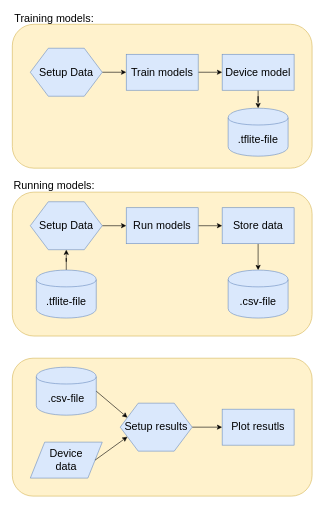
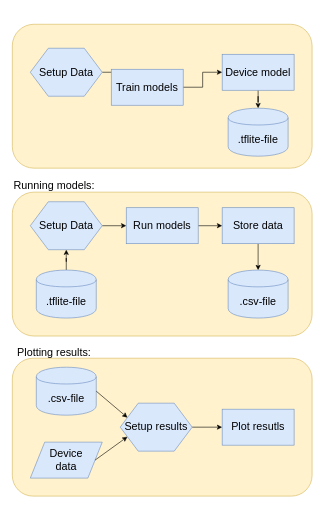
  <mxCell id="0" />
  <mxCell id="1" parent="0" />
  <mxCell id="2" value="" style="rounded=1;whiteSpace=wrap;html=1;fillColor=#fff2cc;strokeColor=#d6b656;" vertex="1" parent="1"><mxGeometry x="20" y="320" width="500" height="240" as="geometry" /></mxCell>
  <mxCell id="3" value="" style="rounded=1;whiteSpace=wrap;html=1;fillColor=#fff2cc;strokeColor=#d6b656;" vertex="1" parent="1"><mxGeometry x="20" y="597" width="500" height="230" as="geometry" /></mxCell>
  <mxCell id="4" value="" style="rounded=1;whiteSpace=wrap;html=1;fillColor=#fff2cc;strokeColor=#d6b656;" vertex="1" parent="1"><mxGeometry x="20" y="40" width="500" height="240" as="geometry" /></mxCell>
  <mxCell id="5" value="" style="edgeStyle=orthogonalEdgeStyle;rounded=0;orthogonalLoop=1;jettySize=auto;html=1;" edge="1" parent="1" source="6" target="14"><mxGeometry relative="1" as="geometry" /></mxCell>
  <mxCell id="6" value="&lt;font style=&quot;font-size: 18px&quot;&gt;Setup Data&lt;/font&gt;" style="shape=hexagon;perimeter=hexagonPerimeter2;whiteSpace=wrap;html=1;fillColor=#dae8fc;strokeColor=#6c8ebf;" vertex="1" parent="1"><mxGeometry x="50" y="80" width="120" height="80" as="geometry" /></mxCell>
  <mxCell id="7" value="" style="edgeStyle=orthogonalEdgeStyle;rounded=0;orthogonalLoop=1;jettySize=auto;html=1;" edge="1" parent="1" source="8" target="23"><mxGeometry relative="1" as="geometry" /></mxCell>
  <mxCell id="8" value="&lt;span style=&quot;font-size: 18px&quot;&gt;Store data&lt;/span&gt;" style="rounded=0;whiteSpace=wrap;html=1;fillColor=#dae8fc;strokeColor=#6c8ebf;" vertex="1" parent="1"><mxGeometry x="370" y="346" width="120" height="60" as="geometry" /></mxCell>
  <mxCell id="9" value="" style="edgeStyle=orthogonalEdgeStyle;rounded=0;orthogonalLoop=1;jettySize=auto;html=1;" edge="1" parent="1" source="10" target="8"><mxGeometry relative="1" as="geometry" /></mxCell>
  <mxCell id="10" value="&lt;span style=&quot;font-size: 18px&quot;&gt;Run models&lt;/span&gt;" style="rounded=0;whiteSpace=wrap;html=1;fillColor=#dae8fc;strokeColor=#6c8ebf;" vertex="1" parent="1"><mxGeometry x="210" y="346" width="120" height="60" as="geometry" /></mxCell>
  <mxCell id="11" value="" style="edgeStyle=orthogonalEdgeStyle;rounded=0;orthogonalLoop=1;jettySize=auto;html=1;" edge="1" parent="1" source="12" target="17"><mxGeometry relative="1" as="geometry" /></mxCell>
  <mxCell id="12" value="&lt;span style=&quot;font-size: 18px&quot;&gt;Device model&lt;/span&gt;" style="rounded=0;whiteSpace=wrap;html=1;fillColor=#dae8fc;strokeColor=#6c8ebf;" vertex="1" parent="1"><mxGeometry x="370" y="90" width="120" height="60" as="geometry" /></mxCell>
  <mxCell id="13" value="" style="edgeStyle=orthogonalEdgeStyle;rounded=0;orthogonalLoop=1;jettySize=auto;html=1;" edge="1" parent="1" source="14" target="12"><mxGeometry relative="1" as="geometry" /></mxCell>
- <mxCell id="14" value="&lt;span style=&quot;font-size: 18px&quot;&gt;Train models&lt;/span&gt;" style="rounded=0;whiteSpace=wrap;html=1;fillColor=#dae8fc;strokeColor=#6c8ebf;" vertex="1" parent="1"><mxGeometry x="210" y="90" width="120" height="60" as="geometry" /></mxCell>
+ <mxCell id="14" value="&lt;span style=&quot;font-size: 18px&quot;&gt;Train models&lt;/span&gt;" style="rounded=0;whiteSpace=wrap;html=1;fillColor=#dae8fc;strokeColor=#6c8ebf;" vertex="1" parent="1"><mxGeometry x="185" y="115" width="120" height="60" as="geometry" /></mxCell>
  <mxCell id="15" value="" style="edgeStyle=orthogonalEdgeStyle;rounded=0;orthogonalLoop=1;jettySize=auto;html=1;" edge="1" parent="1" source="16" target="10"><mxGeometry relative="1" as="geometry" /></mxCell>
  <mxCell id="16" value="&lt;span style=&quot;font-size: 18px&quot;&gt;Setup Data&lt;/span&gt;" style="shape=hexagon;perimeter=hexagonPerimeter2;whiteSpace=wrap;html=1;fillColor=#dae8fc;strokeColor=#6c8ebf;" vertex="1" parent="1"><mxGeometry x="50" y="336" width="120" height="80" as="geometry" /></mxCell>
  <mxCell id="17" value="&lt;span style=&quot;font-size: 18px&quot;&gt;.tflite-file&lt;/span&gt;" style="shape=cylinder;whiteSpace=wrap;html=1;boundedLbl=1;backgroundOutline=1;fillColor=#dae8fc;strokeColor=#6c8ebf;" vertex="1" parent="1"><mxGeometry x="380" y="180" width="100" height="80" as="geometry" /></mxCell>
  <mxCell id="18" value="&lt;span style=&quot;font-size: 18px&quot;&gt;Device&lt;br&gt;data&lt;br&gt;&lt;/span&gt;" style="shape=parallelogram;perimeter=parallelogramPerimeter;whiteSpace=wrap;html=1;fillColor=#dae8fc;strokeColor=#6c8ebf;" vertex="1" parent="1"><mxGeometry x="50" y="737" width="120" height="60" as="geometry" /></mxCell>
  <mxCell id="19" value="" style="edgeStyle=orthogonalEdgeStyle;rounded=0;orthogonalLoop=1;jettySize=auto;html=1;" edge="1" parent="1" source="20" target="21"><mxGeometry relative="1" as="geometry" /></mxCell>
  <mxCell id="20" value="&lt;span style=&quot;font-size: 18px&quot;&gt;Setup results&lt;/span&gt;" style="shape=hexagon;perimeter=hexagonPerimeter2;whiteSpace=wrap;html=1;direction=east;fillColor=#dae8fc;strokeColor=#6c8ebf;" vertex="1" parent="1"><mxGeometry x="200" y="672" width="120" height="80" as="geometry" /></mxCell>
  <mxCell id="21" value="&lt;span style=&quot;font-size: 18px&quot;&gt;Plot resutls&lt;/span&gt;" style="rounded=0;whiteSpace=wrap;html=1;fillColor=#dae8fc;strokeColor=#6c8ebf;" vertex="1" parent="1"><mxGeometry x="370" y="682" width="120" height="60" as="geometry" /></mxCell>
  <mxCell id="22" value="&lt;span style=&quot;font-size: 18px&quot;&gt;.csv-file&lt;/span&gt;" style="shape=cylinder;whiteSpace=wrap;html=1;boundedLbl=1;backgroundOutline=1;fillColor=#dae8fc;strokeColor=#6c8ebf;" vertex="1" parent="1"><mxGeometry x="60" y="612" width="100" height="80" as="geometry" /></mxCell>
  <mxCell id="23" value="&lt;span style=&quot;font-size: 18px&quot;&gt;.csv-file&lt;/span&gt;" style="shape=cylinder;whiteSpace=wrap;html=1;boundedLbl=1;backgroundOutline=1;fillColor=#dae8fc;strokeColor=#6c8ebf;" vertex="1" parent="1"><mxGeometry x="380" y="450" width="100" height="80" as="geometry" /></mxCell>
  <mxCell id="24" value="" style="edgeStyle=orthogonalEdgeStyle;rounded=0;orthogonalLoop=1;jettySize=auto;html=1;" edge="1" parent="1" source="25" target="16"><mxGeometry relative="1" as="geometry" /></mxCell>
  <mxCell id="25" value="&lt;span style=&quot;font-size: 18px&quot;&gt;.tflite-file&lt;/span&gt;" style="shape=cylinder;whiteSpace=wrap;html=1;boundedLbl=1;backgroundOutline=1;fillColor=#dae8fc;strokeColor=#6c8ebf;" vertex="1" parent="1"><mxGeometry x="60" y="450" width="100" height="80" as="geometry" /></mxCell>
  <mxCell id="26" value="" style="endArrow=classic;html=1;exitX=1;exitY=0.5;exitDx=0;exitDy=0;entryX=0;entryY=0.25;entryDx=0;entryDy=0;" edge="1" parent="1" source="22" target="20"><mxGeometry width="50" height="50" relative="1" as="geometry"><mxPoint x="270" y="600" as="sourcePoint" /><mxPoint x="320" y="550" as="targetPoint" /></mxGeometry></mxCell>
  <mxCell id="27" value="" style="endArrow=classic;html=1;exitX=1;exitY=0.5;exitDx=0;exitDy=0;entryX=0;entryY=0.75;entryDx=0;entryDy=0;" edge="1" parent="1" source="18" target="20"><mxGeometry width="50" height="50" relative="1" as="geometry"><mxPoint x="170" y="662" as="sourcePoint" /><mxPoint x="222" y="706" as="targetPoint" /></mxGeometry></mxCell>
- <mxCell id="28" value="&lt;span style=&quot;font-size: 18px&quot;&gt;Training models:&lt;/span&gt;" style="text;html=1;strokeColor=none;fillColor=none;align=center;verticalAlign=middle;whiteSpace=wrap;rounded=0;" vertex="1" parent="1"><mxGeometry x="20" y="20" width="140" height="20" as="geometry" /></mxCell>
+ <mxCell id="29" value="&lt;span style=&quot;font-size: 18px&quot;&gt;Plotting results:&lt;/span&gt;" style="text;html=1;strokeColor=none;fillColor=none;align=center;verticalAlign=middle;whiteSpace=wrap;rounded=0;" vertex="1" parent="1"><mxGeometry x="20" y="577" width="140" height="20" as="geometry" /></mxCell>
  <mxCell id="30" value="&lt;span style=&quot;font-size: 18px&quot;&gt;Running models:&lt;/span&gt;" style="text;html=1;strokeColor=none;fillColor=none;align=center;verticalAlign=middle;whiteSpace=wrap;rounded=0;" vertex="1" parent="1"><mxGeometry x="20" y="300" width="140" height="20" as="geometry" /></mxCell>
